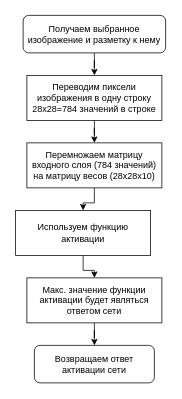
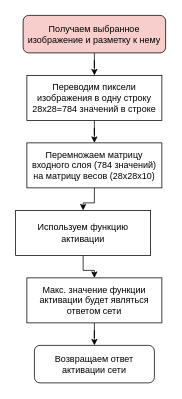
  <mxCell id="0" />
  <mxCell id="1" parent="0" />
  <mxCell id="2" style="edgeStyle=orthogonalEdgeStyle;rounded=0;orthogonalLoop=1;jettySize=auto;html=1;entryX=0.5;entryY=0;entryDx=0;entryDy=0;" edge="1" parent="1" source="3" target="5"><mxGeometry relative="1" as="geometry" /></mxCell>
- <mxCell id="3" value="Получаем выбранное изображение и разметку к нему" style="rounded=1;whiteSpace=wrap;html=1;" vertex="1" parent="1"><mxGeometry x="30" y="20" width="190" height="50" as="geometry" /></mxCell>
+ <mxCell id="3" value="Получаем выбранное изображение и разметку к нему" style="rounded=1;whiteSpace=wrap;html=1;fillColor=#f8cecc;" vertex="1" parent="1"><mxGeometry x="30" y="20" width="190" height="50" as="geometry" /></mxCell>
  <mxCell id="4" style="edgeStyle=orthogonalEdgeStyle;rounded=0;orthogonalLoop=1;jettySize=auto;html=1;entryX=0.5;entryY=0;entryDx=0;entryDy=0;" edge="1" parent="1" source="5" target="7"><mxGeometry relative="1" as="geometry" /></mxCell>
  <mxCell id="5" value="Переводим пиксели изображения в одну строку 28х28=784 значений в строке" style="rounded=0;whiteSpace=wrap;html=1;" vertex="1" parent="1"><mxGeometry x="35" y="100" width="180" height="60" as="geometry" /></mxCell>
  <mxCell id="6" style="edgeStyle=orthogonalEdgeStyle;rounded=0;orthogonalLoop=1;jettySize=auto;html=1;entryX=0.5;entryY=0;entryDx=0;entryDy=0;" edge="1" parent="1" source="7" target="9"><mxGeometry relative="1" as="geometry" /></mxCell>
  <mxCell id="7" value="Перемножаем матрицу входного слоя (784 значений) на матрицу весов (28х28х10)" style="rounded=0;whiteSpace=wrap;html=1;" vertex="1" parent="1"><mxGeometry x="35" y="190" width="180" height="60" as="geometry" /></mxCell>
  <mxCell id="8" style="edgeStyle=orthogonalEdgeStyle;rounded=0;orthogonalLoop=1;jettySize=auto;html=1;entryX=0.5;entryY=0;entryDx=0;entryDy=0;" edge="1" parent="1" source="9" target="11"><mxGeometry relative="1" as="geometry" /></mxCell>
  <mxCell id="9" value="Используем функцию активации" style="rounded=0;whiteSpace=wrap;html=1;" vertex="1" parent="1"><mxGeometry x="20" y="280" width="180" height="60" as="geometry" /></mxCell>
  <mxCell id="10" style="edgeStyle=orthogonalEdgeStyle;rounded=0;orthogonalLoop=1;jettySize=auto;html=1;entryX=0.5;entryY=0;entryDx=0;entryDy=0;" edge="1" parent="1" source="11" target="12"><mxGeometry relative="1" as="geometry" /></mxCell>
  <mxCell id="11" value="Макс. значение функции активации будет являться ответом сети" style="rounded=0;whiteSpace=wrap;html=1;" vertex="1" parent="1"><mxGeometry x="35" y="370" width="180" height="60" as="geometry" /></mxCell>
  <mxCell id="12" value="Возвращаем ответ активации сети" style="rounded=1;whiteSpace=wrap;html=1;" vertex="1" parent="1"><mxGeometry x="45" y="460" width="160" height="50" as="geometry" /></mxCell>
